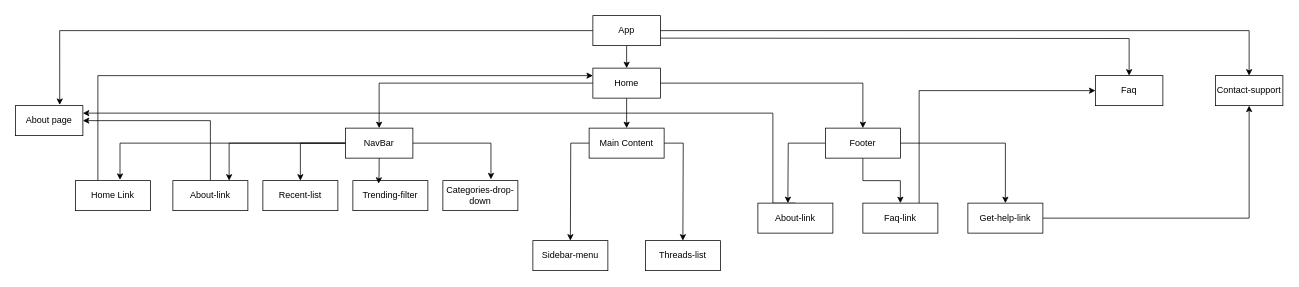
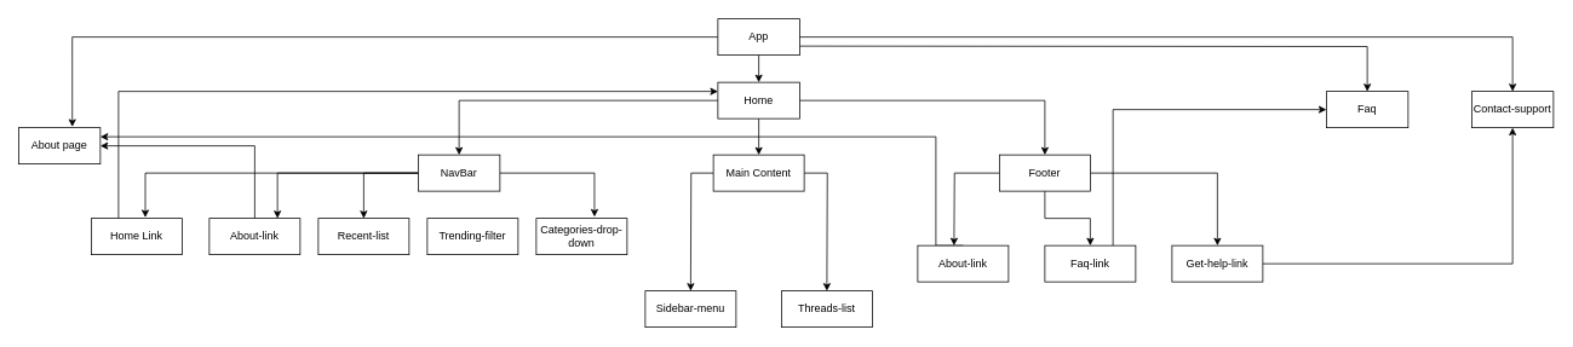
  <mxCell id="0" />
  <mxCell id="1" parent="0" />
  <mxCell id="2" style="edgeStyle=orthogonalEdgeStyle;rounded=0;orthogonalLoop=1;jettySize=auto;html=1;entryX=0.5;entryY=0;entryDx=0;entryDy=0;" edge="1" parent="1" source="5" target="8"><mxGeometry relative="1" as="geometry" /></mxCell>
  <mxCell id="3" style="edgeStyle=orthogonalEdgeStyle;rounded=0;orthogonalLoop=1;jettySize=auto;html=1;entryX=0.5;entryY=0;entryDx=0;entryDy=0;" edge="1" parent="1" source="5" target="21"><mxGeometry relative="1" as="geometry" /></mxCell>
  <mxCell id="4" style="edgeStyle=orthogonalEdgeStyle;rounded=0;orthogonalLoop=1;jettySize=auto;html=1;entryX=0.5;entryY=0;entryDx=0;entryDy=0;" edge="1" parent="1" source="5" target="25"><mxGeometry relative="1" as="geometry" /></mxCell>
  <mxCell id="5" value="Home" style="rounded=0;whiteSpace=wrap;html=1;" vertex="1" parent="1"><mxGeometry x="790" y="90" width="90" height="40" as="geometry" /></mxCell>
  <mxCell id="6" style="edgeStyle=orthogonalEdgeStyle;rounded=0;orthogonalLoop=1;jettySize=auto;html=1;entryX=0.75;entryY=0;entryDx=0;entryDy=0;" edge="1" parent="1" source="8" target="18"><mxGeometry relative="1" as="geometry" /></mxCell>
  <mxCell id="7" style="edgeStyle=orthogonalEdgeStyle;rounded=0;orthogonalLoop=1;jettySize=auto;html=1;entryX=0.5;entryY=0;entryDx=0;entryDy=0;" edge="1" parent="1" source="8" target="16"><mxGeometry relative="1" as="geometry" /></mxCell>
  <mxCell id="8" value="NavBar" style="rounded=0;whiteSpace=wrap;html=1;" vertex="1" parent="1"><mxGeometry x="460" y="170" width="90" height="40" as="geometry" /></mxCell>
  <mxCell id="9" style="edgeStyle=orthogonalEdgeStyle;rounded=0;orthogonalLoop=1;jettySize=auto;html=1;exitX=0.5;exitY=1;exitDx=0;exitDy=0;entryX=0.5;entryY=0;entryDx=0;entryDy=0;" edge="1" parent="1" source="12" target="5"><mxGeometry relative="1" as="geometry" /></mxCell>
  <mxCell id="10" style="edgeStyle=orthogonalEdgeStyle;rounded=0;orthogonalLoop=1;jettySize=auto;html=1;entryX=0.657;entryY=-0.024;entryDx=0;entryDy=0;entryPerimeter=0;" edge="1" parent="1" source="12" target="28"><mxGeometry relative="1" as="geometry"><mxPoint x="80" y="90" as="targetPoint" /></mxGeometry></mxCell>
  <mxCell id="11" style="edgeStyle=orthogonalEdgeStyle;rounded=0;orthogonalLoop=1;jettySize=auto;html=1;entryX=0.5;entryY=0;entryDx=0;entryDy=0;" edge="1" parent="1" target="29"><mxGeometry relative="1" as="geometry"><mxPoint x="1510" y="110" as="targetPoint" /><mxPoint x="880" y="50" as="sourcePoint" /></mxGeometry></mxCell>
  <mxCell id="12" value="App" style="rounded=0;whiteSpace=wrap;html=1;" vertex="1" parent="1"><mxGeometry x="790" y="20" width="90" height="40" as="geometry" /></mxCell>
  <mxCell id="13" style="edgeStyle=orthogonalEdgeStyle;rounded=0;orthogonalLoop=1;jettySize=auto;html=1;entryX=0;entryY=0.25;entryDx=0;entryDy=0;" edge="1" parent="1" target="5"><mxGeometry relative="1" as="geometry"><mxPoint x="130" y="240" as="sourcePoint" /><mxPoint x="770" y="100" as="targetPoint" /><Array as="points"><mxPoint x="130" y="100" /></Array></mxGeometry></mxCell>
  <mxCell id="14" value="Home Link" style="rounded=0;whiteSpace=wrap;html=1;" vertex="1" parent="1"><mxGeometry x="100" y="240" width="100" height="40" as="geometry" /></mxCell>
  <mxCell id="15" value="Categories-drop-down" style="rounded=0;whiteSpace=wrap;html=1;" vertex="1" parent="1"><mxGeometry x="590" y="240" width="100" height="40" as="geometry" /></mxCell>
  <mxCell id="16" value="Recent-list" style="rounded=0;whiteSpace=wrap;html=1;" vertex="1" parent="1"><mxGeometry x="350" y="240" width="100" height="40" as="geometry" /></mxCell>
  <mxCell id="17" style="edgeStyle=orthogonalEdgeStyle;rounded=0;orthogonalLoop=1;jettySize=auto;html=1;entryX=1;entryY=0.5;entryDx=0;entryDy=0;" edge="1" parent="1" source="18" target="28"><mxGeometry relative="1" as="geometry"><Array as="points"><mxPoint x="280" y="160" /></Array></mxGeometry></mxCell>
  <mxCell id="18" value="About-link" style="rounded=0;whiteSpace=wrap;html=1;" vertex="1" parent="1"><mxGeometry x="230" y="240" width="100" height="40" as="geometry" /></mxCell>
  <mxCell id="19" style="edgeStyle=orthogonalEdgeStyle;rounded=0;orthogonalLoop=1;jettySize=auto;html=1;" edge="1" parent="1" source="21"><mxGeometry relative="1" as="geometry"><mxPoint x="760" y="320" as="targetPoint" /></mxGeometry></mxCell>
  <mxCell id="20" style="edgeStyle=orthogonalEdgeStyle;rounded=0;orthogonalLoop=1;jettySize=auto;html=1;" edge="1" parent="1" source="21"><mxGeometry relative="1" as="geometry"><mxPoint x="910" y="320" as="targetPoint" /></mxGeometry></mxCell>
  <mxCell id="21" value="Main Content" style="rounded=0;whiteSpace=wrap;html=1;" vertex="1" parent="1"><mxGeometry x="785" y="170" width="100" height="40" as="geometry" /></mxCell>
  <mxCell id="22" style="edgeStyle=orthogonalEdgeStyle;rounded=0;orthogonalLoop=1;jettySize=auto;html=1;" edge="1" parent="1" source="25"><mxGeometry relative="1" as="geometry"><mxPoint x="1050" y="270" as="targetPoint" /></mxGeometry></mxCell>
  <mxCell id="23" style="edgeStyle=orthogonalEdgeStyle;rounded=0;orthogonalLoop=1;jettySize=auto;html=1;" edge="1" parent="1" source="25" target="33"><mxGeometry relative="1" as="geometry" /></mxCell>
  <mxCell id="24" style="edgeStyle=orthogonalEdgeStyle;rounded=0;orthogonalLoop=1;jettySize=auto;html=1;entryX=0.5;entryY=0;entryDx=0;entryDy=0;" edge="1" parent="1" source="25" target="36"><mxGeometry relative="1" as="geometry" /></mxCell>
  <mxCell id="25" value="Footer" style="rounded=0;whiteSpace=wrap;html=1;" vertex="1" parent="1"><mxGeometry x="1100" y="170" width="100" height="40" as="geometry" /></mxCell>
  <mxCell id="26" value="Sidebar-menu" style="rounded=0;whiteSpace=wrap;html=1;" vertex="1" parent="1"><mxGeometry x="710" y="320" width="100" height="40" as="geometry" /></mxCell>
  <mxCell id="27" value="Threads-list" style="rounded=0;whiteSpace=wrap;html=1;" vertex="1" parent="1"><mxGeometry x="860" y="320" width="100" height="40" as="geometry" /></mxCell>
  <mxCell id="28" value="About page" style="rounded=0;whiteSpace=wrap;html=1;" vertex="1" parent="1"><mxGeometry x="20" y="140" width="90" height="40" as="geometry" /></mxCell>
  <mxCell id="29" value="Faq" style="rounded=0;whiteSpace=wrap;html=1;" vertex="1" parent="1"><mxGeometry x="1460" y="100" width="90" height="40" as="geometry" /></mxCell>
  <mxCell id="30" style="edgeStyle=orthogonalEdgeStyle;rounded=0;orthogonalLoop=1;jettySize=auto;html=1;exitX=0.5;exitY=0;exitDx=0;exitDy=0;entryX=1;entryY=0.25;entryDx=0;entryDy=0;" edge="1" parent="1" source="31" target="28"><mxGeometry relative="1" as="geometry"><mxPoint x="1060.235" y="130" as="targetPoint" /><Array as="points"><mxPoint x="1030" y="270" /><mxPoint x="1030" y="150" /></Array></mxGeometry></mxCell>
  <mxCell id="31" value="About-link" style="rounded=0;whiteSpace=wrap;html=1;" vertex="1" parent="1"><mxGeometry x="1010" y="270" width="100" height="40" as="geometry" /></mxCell>
  <mxCell id="32" style="edgeStyle=orthogonalEdgeStyle;rounded=0;orthogonalLoop=1;jettySize=auto;html=1;exitX=0.75;exitY=0;exitDx=0;exitDy=0;entryX=0;entryY=0.5;entryDx=0;entryDy=0;" edge="1" parent="1" source="33" target="29"><mxGeometry relative="1" as="geometry" /></mxCell>
  <mxCell id="33" value="Faq-link" style="rounded=0;whiteSpace=wrap;html=1;" vertex="1" parent="1"><mxGeometry x="1150" y="270" width="100" height="40" as="geometry" /></mxCell>
  <mxCell id="34" value="Trending-filter" style="rounded=0;whiteSpace=wrap;html=1;" vertex="1" parent="1"><mxGeometry x="470" y="240" width="100" height="40" as="geometry" /></mxCell>
  <mxCell id="35" style="edgeStyle=orthogonalEdgeStyle;rounded=0;orthogonalLoop=1;jettySize=auto;html=1;entryX=0.5;entryY=1;entryDx=0;entryDy=0;" edge="1" parent="1" source="36" target="38"><mxGeometry relative="1" as="geometry"><mxPoint x="1500" y="330" as="targetPoint" /></mxGeometry></mxCell>
  <mxCell id="36" value="Get-help-link" style="rounded=0;whiteSpace=wrap;html=1;" vertex="1" parent="1"><mxGeometry x="1290" y="270" width="100" height="40" as="geometry" /></mxCell>
  <mxCell id="37" style="edgeStyle=orthogonalEdgeStyle;rounded=0;orthogonalLoop=1;jettySize=auto;html=1;exitX=1;exitY=0.5;exitDx=0;exitDy=0;" edge="1" parent="1" source="12" target="38"><mxGeometry relative="1" as="geometry"><Array as="points"><mxPoint x="1665" y="40" /></Array></mxGeometry></mxCell>
  <mxCell id="38" value="Contact-support" style="rounded=0;whiteSpace=wrap;html=1;" vertex="1" parent="1"><mxGeometry x="1620" y="100" width="90" height="40" as="geometry" /></mxCell>
  <mxCell id="39" style="edgeStyle=orthogonalEdgeStyle;rounded=0;orthogonalLoop=1;jettySize=auto;html=1;entryX=0.595;entryY=-0.025;entryDx=0;entryDy=0;entryPerimeter=0;" edge="1" parent="1" source="8" target="14"><mxGeometry relative="1" as="geometry" /></mxCell>
- <mxCell id="40" style="edgeStyle=orthogonalEdgeStyle;rounded=0;orthogonalLoop=1;jettySize=auto;html=1;entryX=0.343;entryY=0.102;entryDx=0;entryDy=0;entryPerimeter=0;" edge="1" parent="1" source="8" target="34"><mxGeometry relative="1" as="geometry" /></mxCell>
  <mxCell id="41" style="edgeStyle=orthogonalEdgeStyle;rounded=0;orthogonalLoop=1;jettySize=auto;html=1;entryX=0.641;entryY=-0.043;entryDx=0;entryDy=0;entryPerimeter=0;" edge="1" parent="1" source="8" target="15"><mxGeometry relative="1" as="geometry" /></mxCell>
